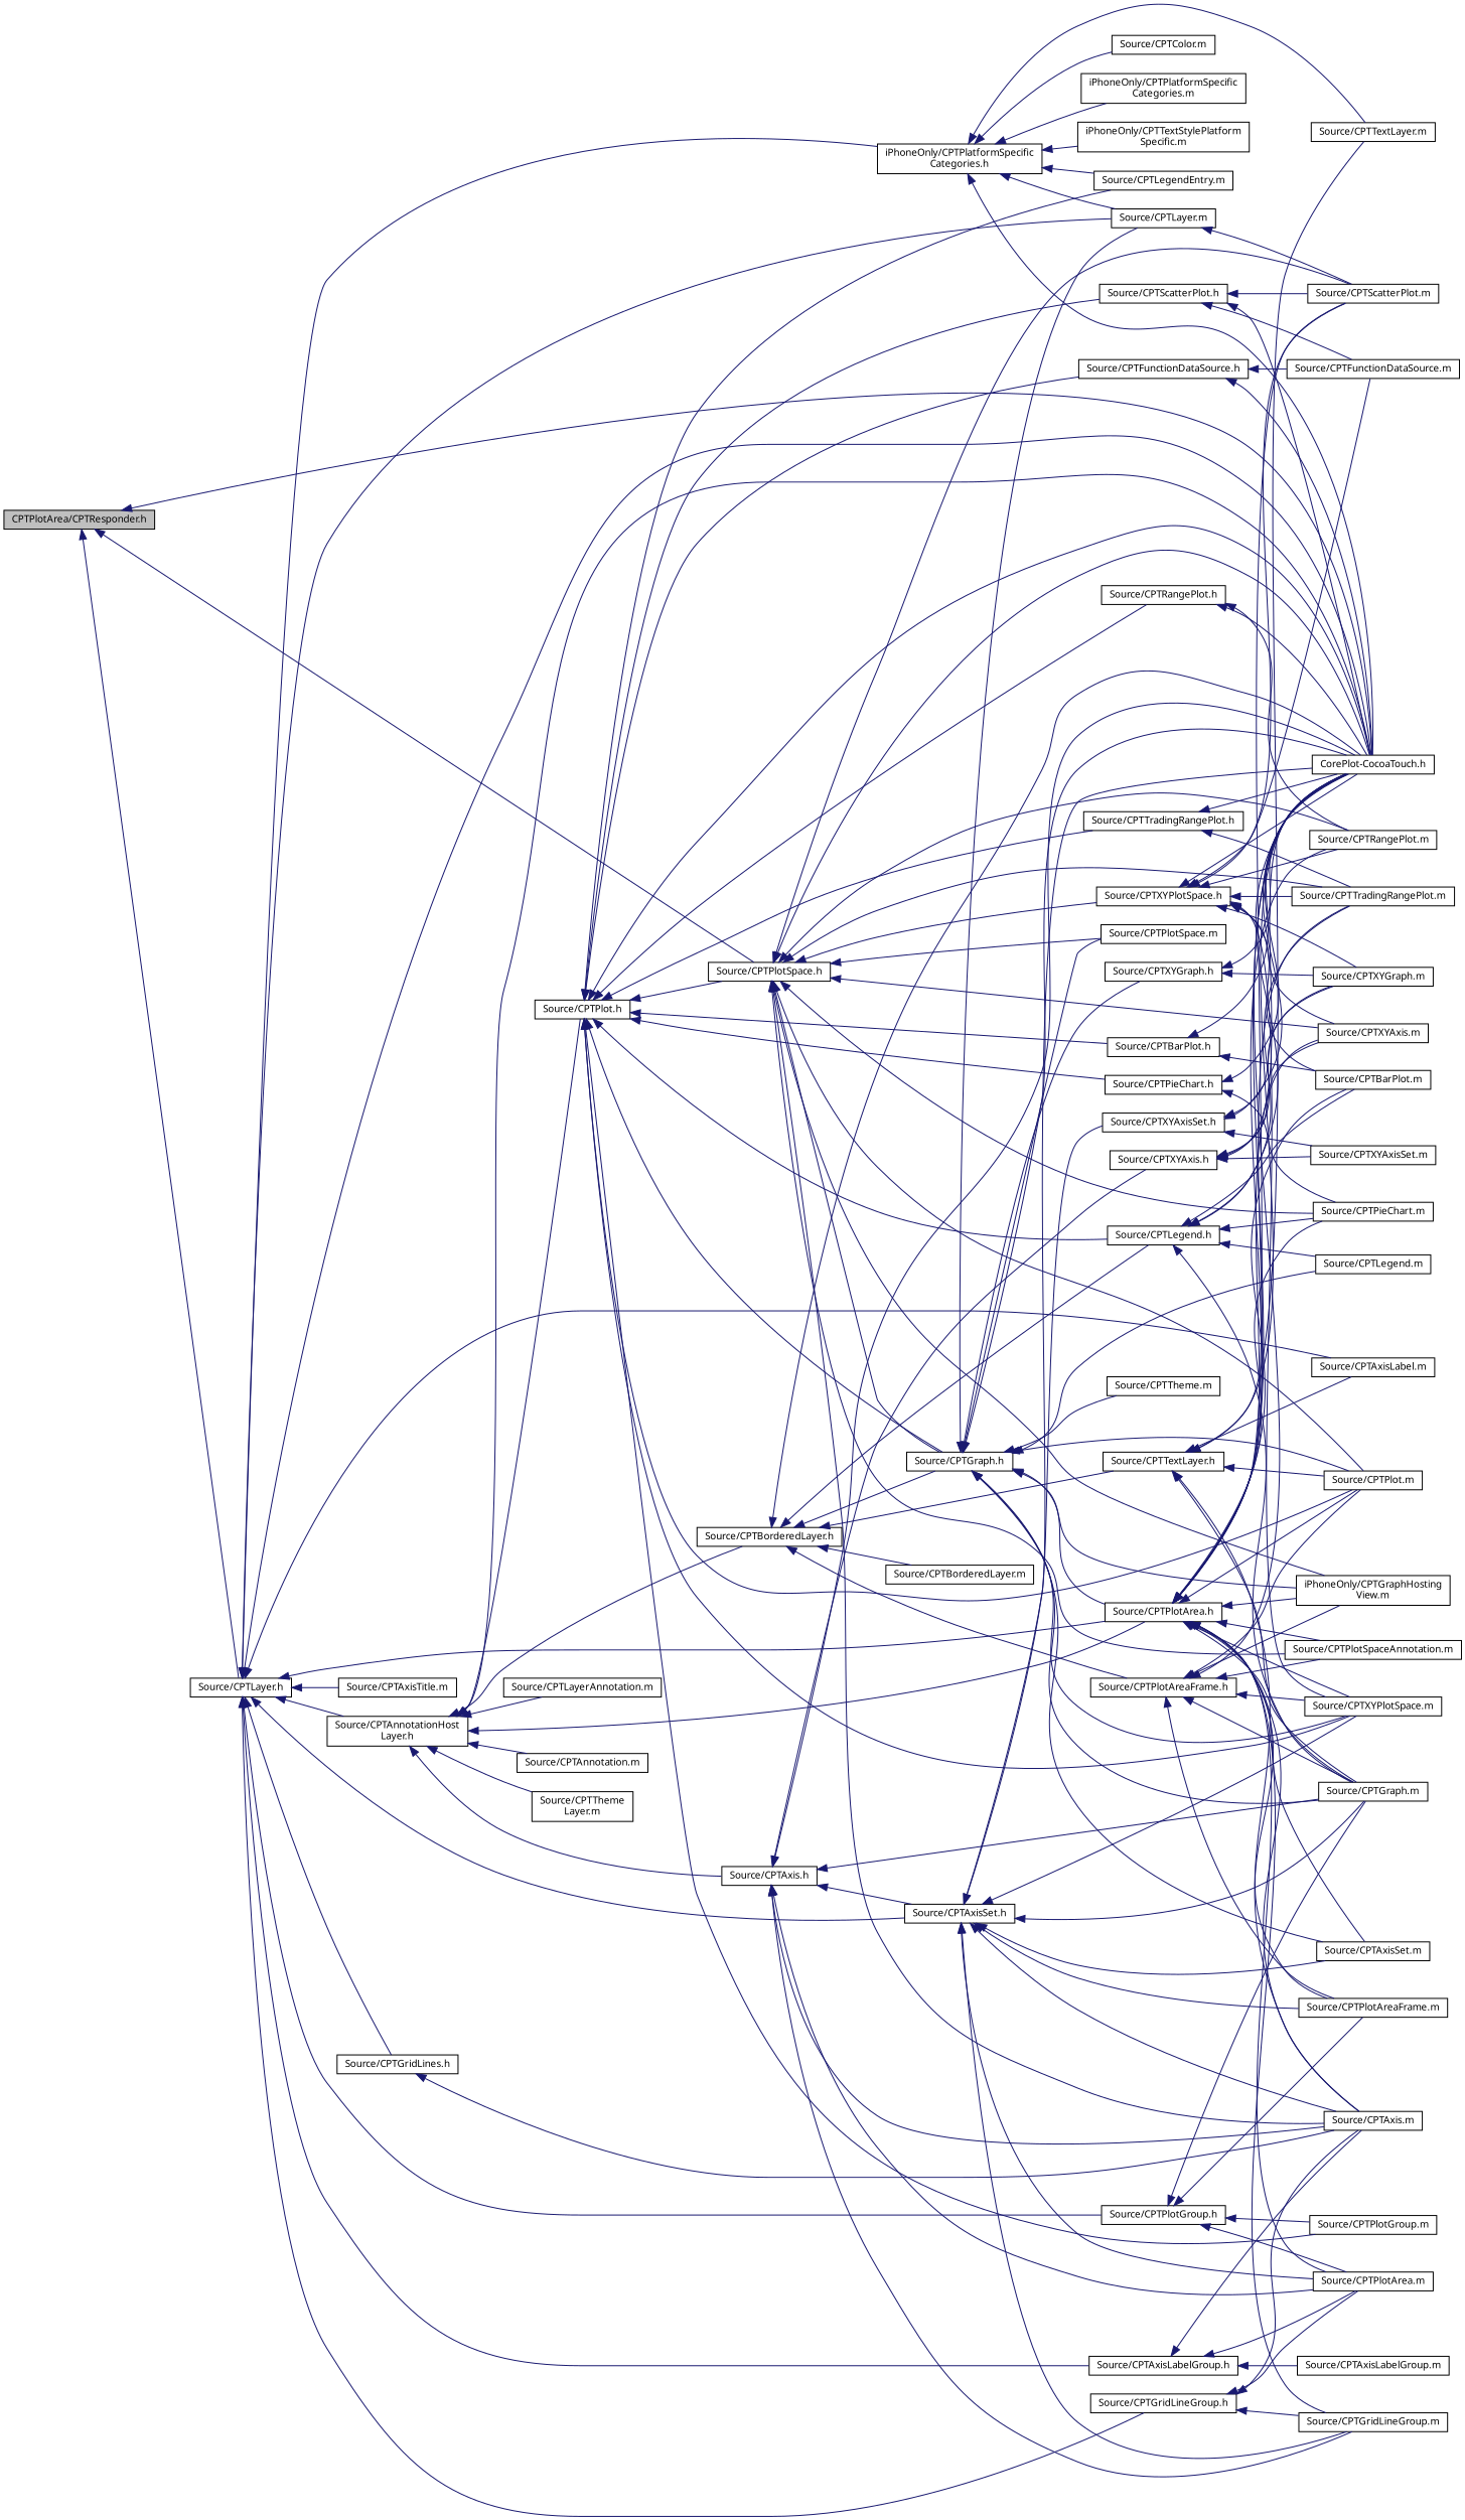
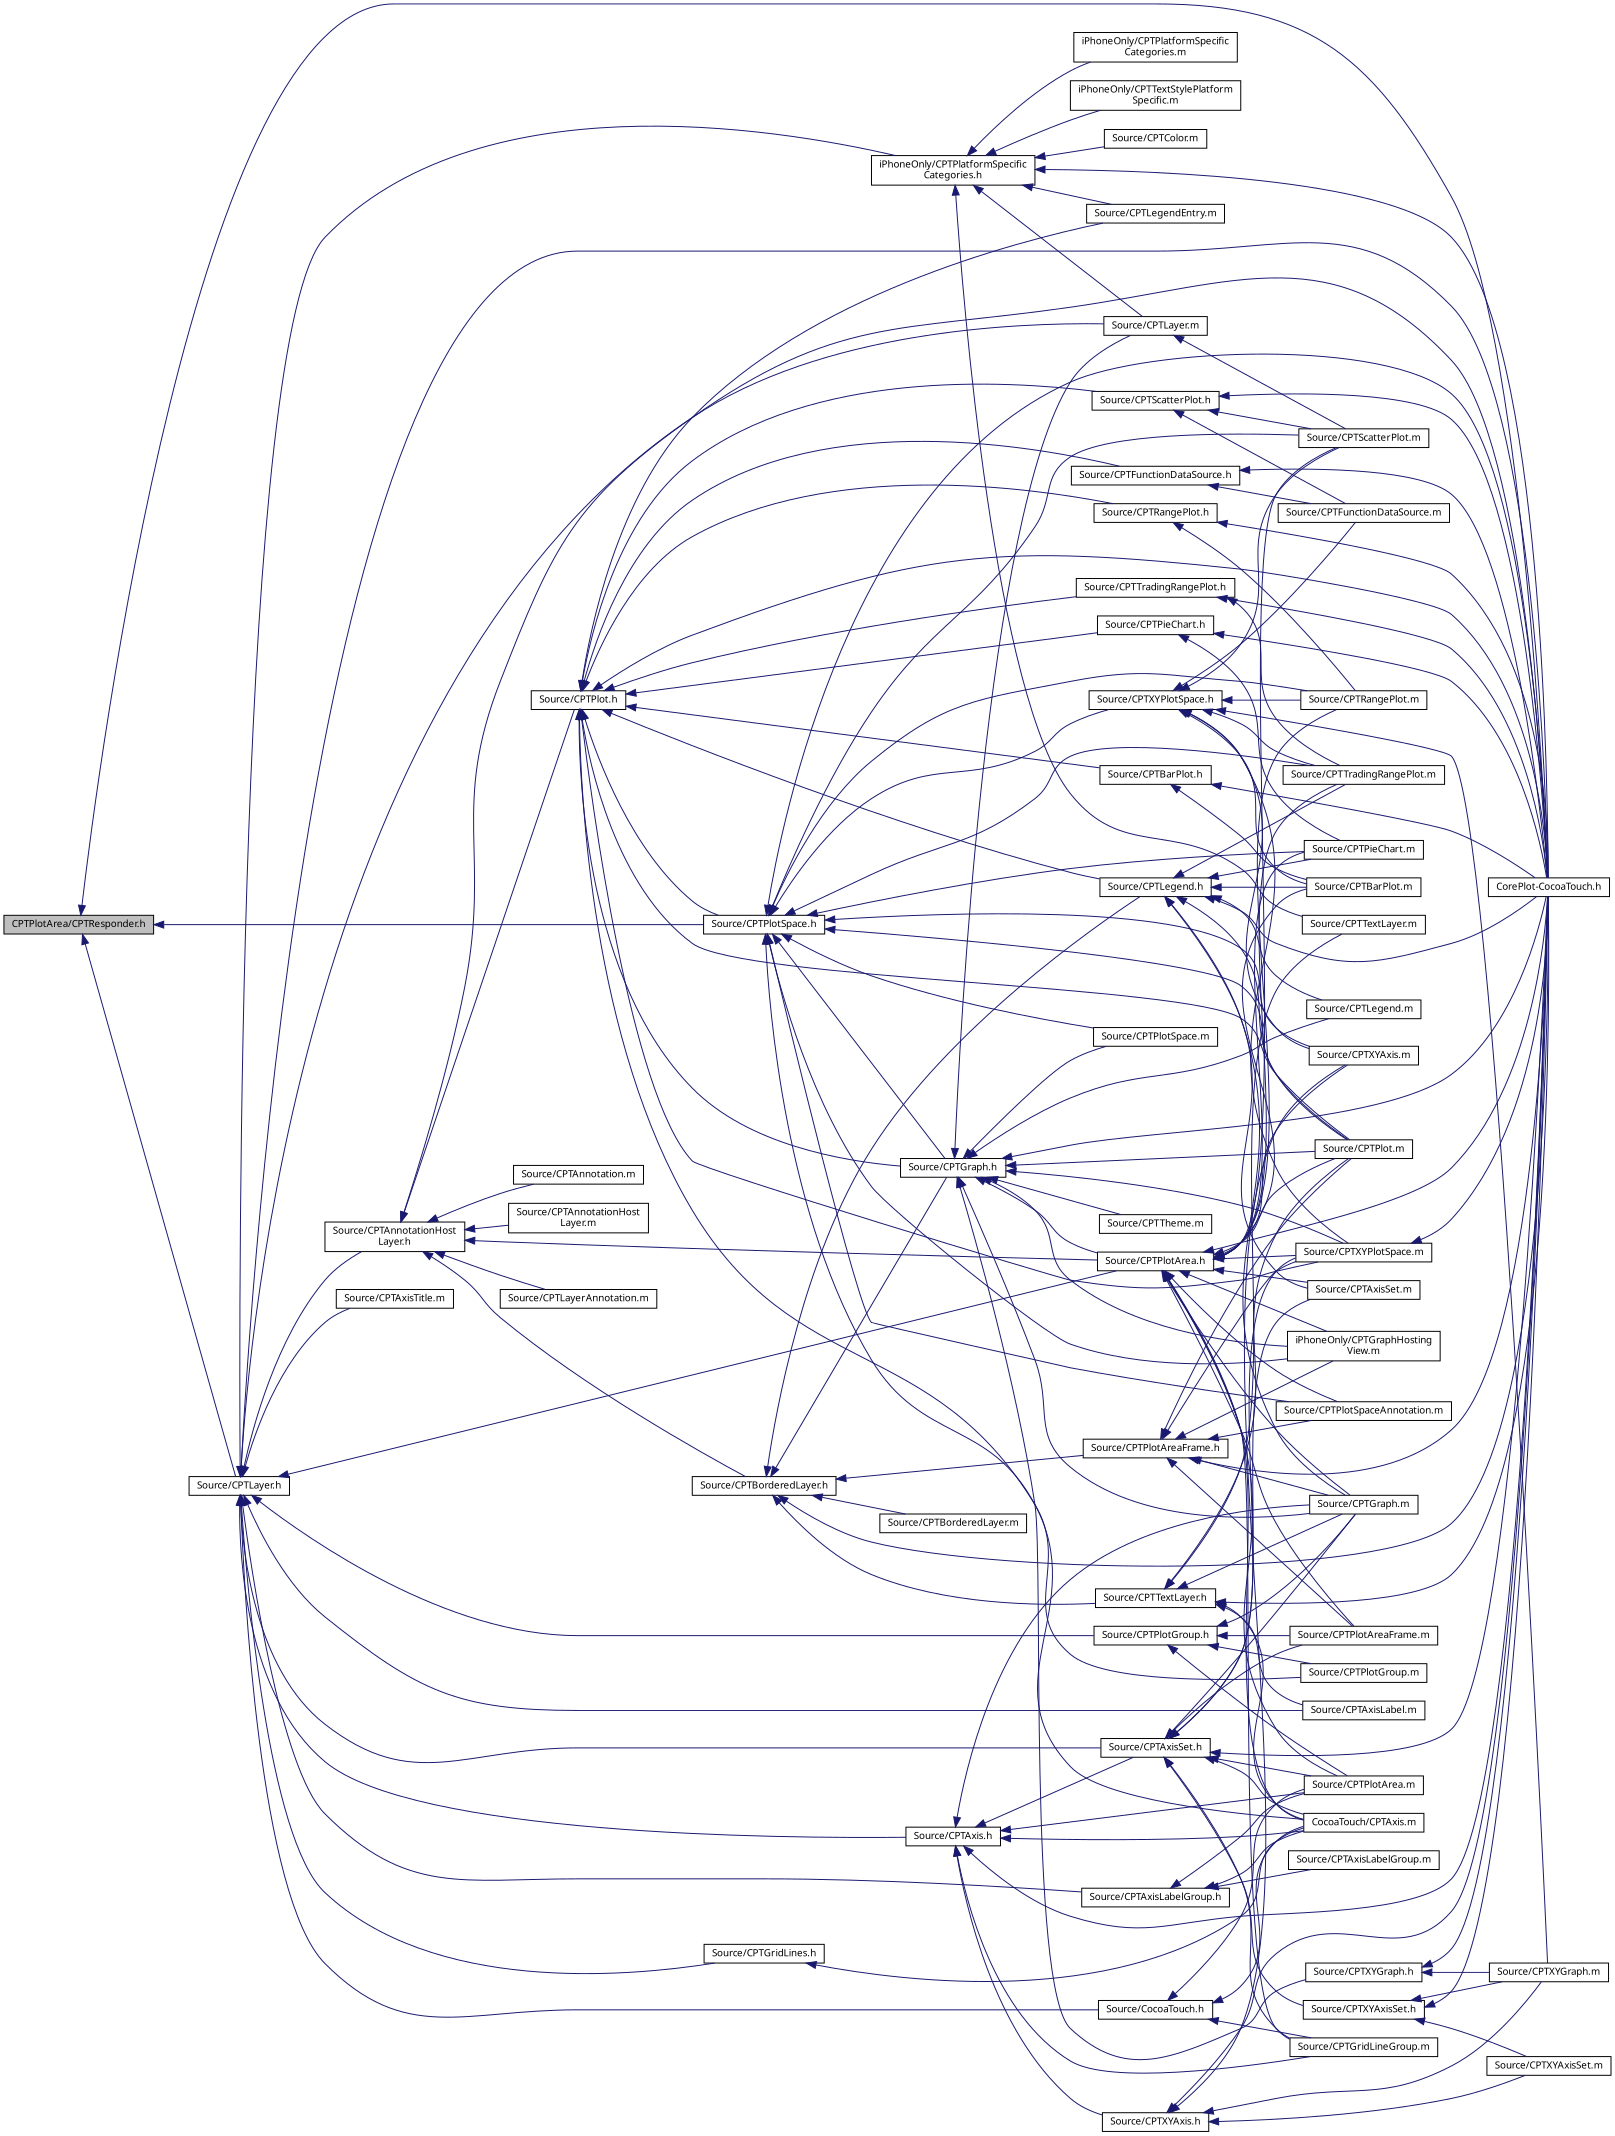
  digraph {
    rankdir=LR
    node [color=black fontname="Lucinda Grande" fontsize=10 shape=record]
    edge [color=midnightblue dir=back fontname="Lucinda Grande" fontsize=10 labelfontname="Lucinda Grande" labelfontsize=10 style=solid]
    n1 [fillcolor=grey75 fontcolor=black height=0.2 label="CPTPlotArea/CPTResponder.h" style=filled width=0.4]
    n2 [height=0.2 label="CorePlot-CocoaTouch.h" width=0.4]
    n3 [height=0.2 label="Source/CPTLayer.h" width=0.4]
    n4 [height=0.2 label="Source/CPTPlotSpace.h" width=0.4]
    n5 [height=0.2 label="Source/CPTAnnotationHost\lLayer.h" width=0.4]
    n6 [height=0.2 label="Source/CPTPlotArea.h" width=0.4]
    n7 [height=0.2 label="Source/CPTLayer.m" width=0.4]
    n8 [height=0.2 label="Source/CPTAxisLabel.m" width=0.4]
    n9 [height=0.2 label="Source/CPTAxis.h" width=0.4]
    n10 [height=0.2 label="Source/CPTAxisSet.h" width=0.4]
    n11 [height=0.2 label="Source/CPTAxisLabelGroup.h" width=0.4]
    n12 [height=0.2 label="Source/CPTAxisTitle.m" width=0.4]
-   n13 [height=0.2 label="Source/CPTGridLineGroup.h" width=0.4]
+   n13 [height=0.2 label="Source/CocoaTouch.h" width=0.4]
    n14 [height=0.2 label="Source/CPTGridLines.h" width=0.4]
    n15 [height=0.2 label="Source/CPTPlotGroup.h" width=0.4]
    n16 [height=0.2 label="iPhoneOnly/CPTPlatformSpecific\lCategories.h" width=0.4]
    n17 [height=0.2 label="Source/CPTGraph.h" width=0.4]
    n18 [height=0.2 label="Source/CPTPlot.m" width=0.4]
    n19 [height=0.2 label="iPhoneOnly/CPTGraphHosting\lView.m" width=0.4]
    n20 [height=0.2 label="Source/CPTPlotSpace.m" width=0.4]
-   n21 [height=0.2 label="Source/CPTAxis.m" width=0.4]
+   n21 [height=0.2 label="CocoaTouch/CPTAxis.m" width=0.4]
    n22 [height=0.2 label="Source/CPTPieChart.m" width=0.4]
    n23 [height=0.2 label="Source/CPTPlotSpaceAnnotation.m" width=0.4]
    n24 [height=0.2 label="Source/CPTRangePlot.m" width=0.4]
    n25 [height=0.2 label="Source/CPTScatterPlot.m" width=0.4]
    n26 [height=0.2 label="Source/CPTTradingRangePlot.m" width=0.4]
    n27 [height=0.2 label="Source/CPTXYAxis.m" width=0.4]
    n28 [height=0.2 label="Source/CPTXYPlotSpace.h" width=0.4]
    n29 [height=0.2 label="Source/CPTAnnotation.m" width=0.4]
-   n30 [height=0.2 label="Source/CPTTheme\lLayer.m" width=0.4]
+   n30 [height=0.2 label="Source/CPTAnnotationHost\lLayer.m" width=0.4]
    n31 [height=0.2 label="Source/CPTBorderedLayer.h" width=0.4]
    n32 [height=0.2 label="Source/CPTLayerAnnotation.m" width=0.4]
    n33 [height=0.2 label="Source/CPTPlot.h" width=0.4]
    n34 [height=0.2 label="Source/CPTAxisSet.m" width=0.4]
    n35 [height=0.2 label="Source/CPTGraph.m" width=0.4]
    n36 [height=0.2 label="Source/CPTXYPlotSpace.m" width=0.4]
    n37 [height=0.2 label="Source/CPTBarPlot.m" width=0.4]
    n38 [height=0.2 label="Source/CPTGridLineGroup.m" width=0.4]
    n39 [height=0.2 label="Source/CPTPlotArea.m" width=0.4]
    n40 [height=0.2 label="Source/CPTPlotAreaFrame.m" width=0.4]
    n41 [height=0.2 label="Source/CPTXYAxis.h" width=0.4]
    n42 [height=0.2 label="Source/CPTXYAxisSet.h" width=0.4]
    n43 [height=0.2 label="Source/CPTAxisLabelGroup.m" width=0.4]
    n44 [height=0.2 label="Source/CPTPlotGroup.m" width=0.4]
    n45 [height=0.2 label="Source/CPTTextLayer.m" width=0.4]
    n46 [height=0.2 label="Source/CPTLegendEntry.m" width=0.4]
    n47 [height=0.2 label="Source/CPTColor.m" width=0.4]
    n48 [height=0.2 label="iPhoneOnly/CPTPlatformSpecific\lCategories.m" width=0.4]
    n49 [height=0.2 label="iPhoneOnly/CPTTextStylePlatform\lSpecific.m" width=0.4]
    n50 [height=0.2 label="Source/CPTBorderedLayer.m" width=0.4]
    n51 [height=0.2 label="Source/CPTLegend.h" width=0.4]
    n52 [height=0.2 label="Source/CPTPlotAreaFrame.h" width=0.4]
    n53 [height=0.2 label="Source/CPTTextLayer.h" width=0.4]
    n54 [height=0.2 label="Source/CPTBarPlot.h" width=0.4]
    n55 [height=0.2 label="Source/CPTFunctionDataSource.h" width=0.4]
    n56 [height=0.2 label="Source/CPTScatterPlot.h" width=0.4]
    n57 [height=0.2 label="Source/CPTPieChart.h" width=0.4]
    n58 [height=0.2 label="Source/CPTRangePlot.h" width=0.4]
    n59 [height=0.2 label="Source/CPTTradingRangePlot.h" width=0.4]
    n60 [height=0.2 label="Source/CPTLegend.m" width=0.4]
    n61 [height=0.2 label="Source/CPTTheme.m" width=0.4]
    n62 [height=0.2 label="Source/CPTXYGraph.h" width=0.4]
    n63 [height=0.2 label="Source/CPTXYGraph.m" width=0.4]
    n64 [height=0.2 label="Source/CPTFunctionDataSource.m" width=0.4]
    n65 [height=0.2 label="Source/CPTXYAxisSet.m" width=0.4]
    n1 -> n2
    n1 -> n3
    n1 -> n4
    n3 -> n2
    n3 -> n5
    n3 -> n6
    n3 -> n7
    n3 -> n8
-   n5 -> n9
+   n3 -> n9
    n3 -> n10
    n3 -> n11
    n3 -> n12
    n3 -> n13
    n3 -> n14
    n3 -> n15
    n3 -> n16
    n4 -> n2
    n4 -> n17
    n4 -> n18
    n4 -> n19
    n4 -> n20
    n4 -> n21
    n4 -> n22
    n4 -> n23
    n4 -> n24
    n4 -> n25
    n4 -> n26
    n4 -> n27
    n4 -> n28
    n5 -> n2
    n5 -> n6
    n5 -> n29
    n5 -> n30
    n5 -> n31
    n5 -> n32
    n5 -> n33
    n6 -> n2
    n6 -> n18
    n6 -> n19
    n6 -> n21
    n6 -> n22
    n6 -> n23
    n6 -> n24
    n6 -> n25
    n6 -> n26
    n6 -> n27
    n6 -> n34
    n6 -> n35
    n6 -> n36
    n6 -> n37
    n6 -> n38
    n6 -> n39
    n6 -> n40
    n7 -> n25
    n9 -> n2
    n9 -> n10
    n9 -> n21
    n9 -> n35
    n9 -> n38
    n9 -> n39
    n9 -> n41
    n10 -> n2
    n10 -> n21
    n10 -> n34
    n10 -> n35
    n10 -> n36
    n10 -> n38
    n10 -> n39
    n10 -> n40
    n10 -> n42
    n11 -> n21
    n11 -> n39
    n11 -> n43
    n13 -> n21
    n13 -> n38
    n13 -> n39
    n14 -> n21
    n15 -> n35
    n15 -> n39
    n15 -> n40
    n15 -> n44
    n16 -> n2
    n16 -> n7
    n16 -> n45
    n16 -> n46
    n16 -> n47
    n16 -> n48
    n16 -> n49
    n17 -> n2
    n17 -> n6
    n17 -> n7
    n17 -> n18
    n17 -> n19
    n17 -> n20
-   n17 -> n34
+   n51 -> n34
    n17 -> n35
    n17 -> n36
    n17 -> n60
    n17 -> n61
    n17 -> n62
-   n28 -> n2
+   n36 -> n2
    n28 -> n24
    n28 -> n25
    n28 -> n26
    n28 -> n27
    n28 -> n36
    n28 -> n37
    n28 -> n63
    n28 -> n64
    n31 -> n2
    n31 -> n17
    n31 -> n50
    n31 -> n51
    n31 -> n52
    n31 -> n53
    n33 -> n2
    n33 -> n4
    n33 -> n17
    n33 -> n18
    n33 -> n36
    n33 -> n44
    n33 -> n46
    n33 -> n51
    n33 -> n54
    n33 -> n55
    n33 -> n56
    n33 -> n57
    n33 -> n58
    n33 -> n59
    n41 -> n2
    n41 -> n27
    n41 -> n63
    n41 -> n65
    n42 -> n2
    n42 -> n63
    n42 -> n65
    n51 -> n2
+   n51 -> n18
    n51 -> n22
    n51 -> n26
    n51 -> n35
    n51 -> n37
    n51 -> n60
    n52 -> n2
    n52 -> n18
    n52 -> n19
    n52 -> n23
    n52 -> n35
    n52 -> n36
    n52 -> n40
    n53 -> n2
    n53 -> n8
    n53 -> n18
    n53 -> n21
    n53 -> n35
    n53 -> n45
    n54 -> n2
    n54 -> n37
    n55 -> n2
    n55 -> n64
    n56 -> n2
    n56 -> n25
    n56 -> n64
    n57 -> n2
    n57 -> n22
    n58 -> n2
    n58 -> n24
    n59 -> n2
    n59 -> n26
    n62 -> n2
    n62 -> n63
  }
